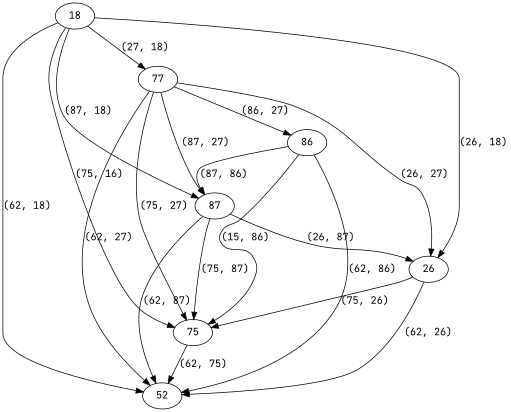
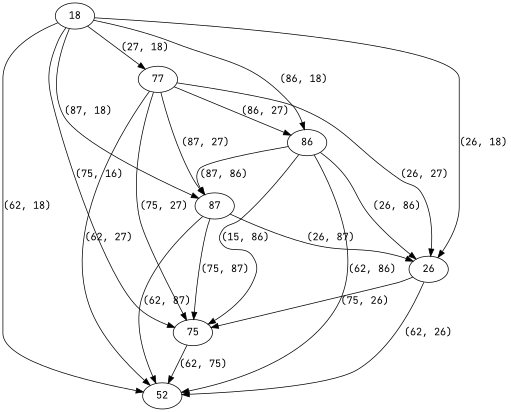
  digraph {
    fontname="JetBrains Mono"
    node [fontname="JetBrains Mono"]
    edge [fontname="JetBrains Mono"]
    n1 [label=86]
    n2 [label=52]
    n3 [label=75]
    n4 [label=26]
    n5 [label=87]
    n6 [label=18]
    n7 [label=77]
    n1 -> n2 [label="(62, 86)"]
    n1 -> n3 [label="(15, 86)"]
+   n1 -> n4 [label="(26, 86)"]
    n1 -> n5 [label="(87, 86)"]
    n3 -> n2 [label="(62, 75)"]
    n4 -> n2 [label="(62, 26)"]
    n4 -> n3 [label="(75, 26)"]
    n5 -> n2 [label="(62, 87)"]
    n5 -> n3 [label="(75, 87)"]
    n5 -> n4 [label="(26, 87)"]
+   n6 -> n1 [label="(86, 18)"]
    n6 -> n2 [label="(62, 18)"]
    n6 -> n3 [label="(75, 16)"]
    n6 -> n4 [label="(26, 18)"]
    n6 -> n5 [label="(87, 18)"]
    n6 -> n7 [label="(27, 18)"]
    n7 -> n1 [label="(86, 27)"]
    n7 -> n2 [label="(62, 27)"]
    n7 -> n3 [label="(75, 27)"]
    n7 -> n4 [label="(26, 27)"]
    n7 -> n5 [label="(87, 27)"]
  }
